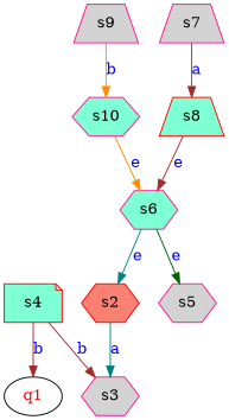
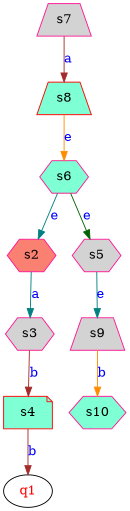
  digraph {
    node [color=deeppink fillcolor=lightgrey shape=hexagon style=filled]
    edge [color=brown]
-   s2 [color=red fillcolor=salmon]
+   s2 [fillcolor=salmon]
    s3
    s4 [color=red fillcolor=aquamarine shape=note]
    n4 [label=<<font color="red">q1</font>> color="" fillcolor="" shape="" style=""]
    s9 [shape=trapezium]
    s5
    s10 [fillcolor=aquamarine]
    s7 [shape=trapezium]
    s8 [color=red fillcolor=aquamarine shape=trapezium]
    s6 [fillcolor=aquamarine]
    s2 -> s3 [color=teal label=<<font color="blue">a</font>>]
-   s4 -> s3 [label=<<font color="blue">b</font>>]
+   s3 -> s4 [label=<<font color="blue">b</font>>]
    s4 -> n4 [label=<<font color="blue">b</font>>]
    s9 -> s10 [color=darkorange label=<<font color="blue">b</font>>]
-   s10 -> s6 [color=darkorange label=<<font color="blue">e</font>>]
+   s5 -> s9 [color=teal label=<<font color="blue">e</font>>]
    s7 -> s8 [label=<<font color="blue">a</font>>]
-   s8 -> s6 [label=<<font color="blue">e</font>>]
+   s8 -> s6 [color=darkorange label=<<font color="blue">e</font>>]
    s6 -> s2 [color=teal label=<<font color="blue">e</font>>]
    s6 -> s5 [color=darkgreen label=<<font color="blue">e</font>>]
  }
